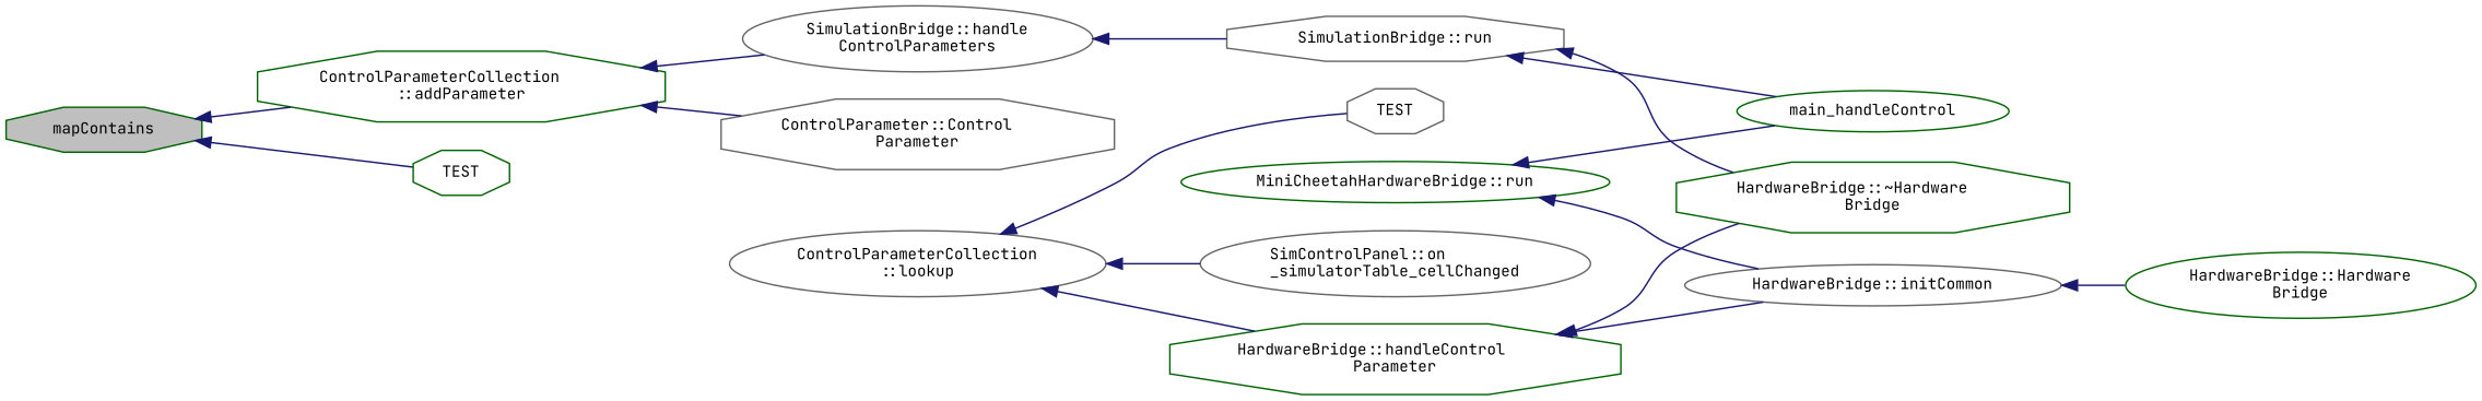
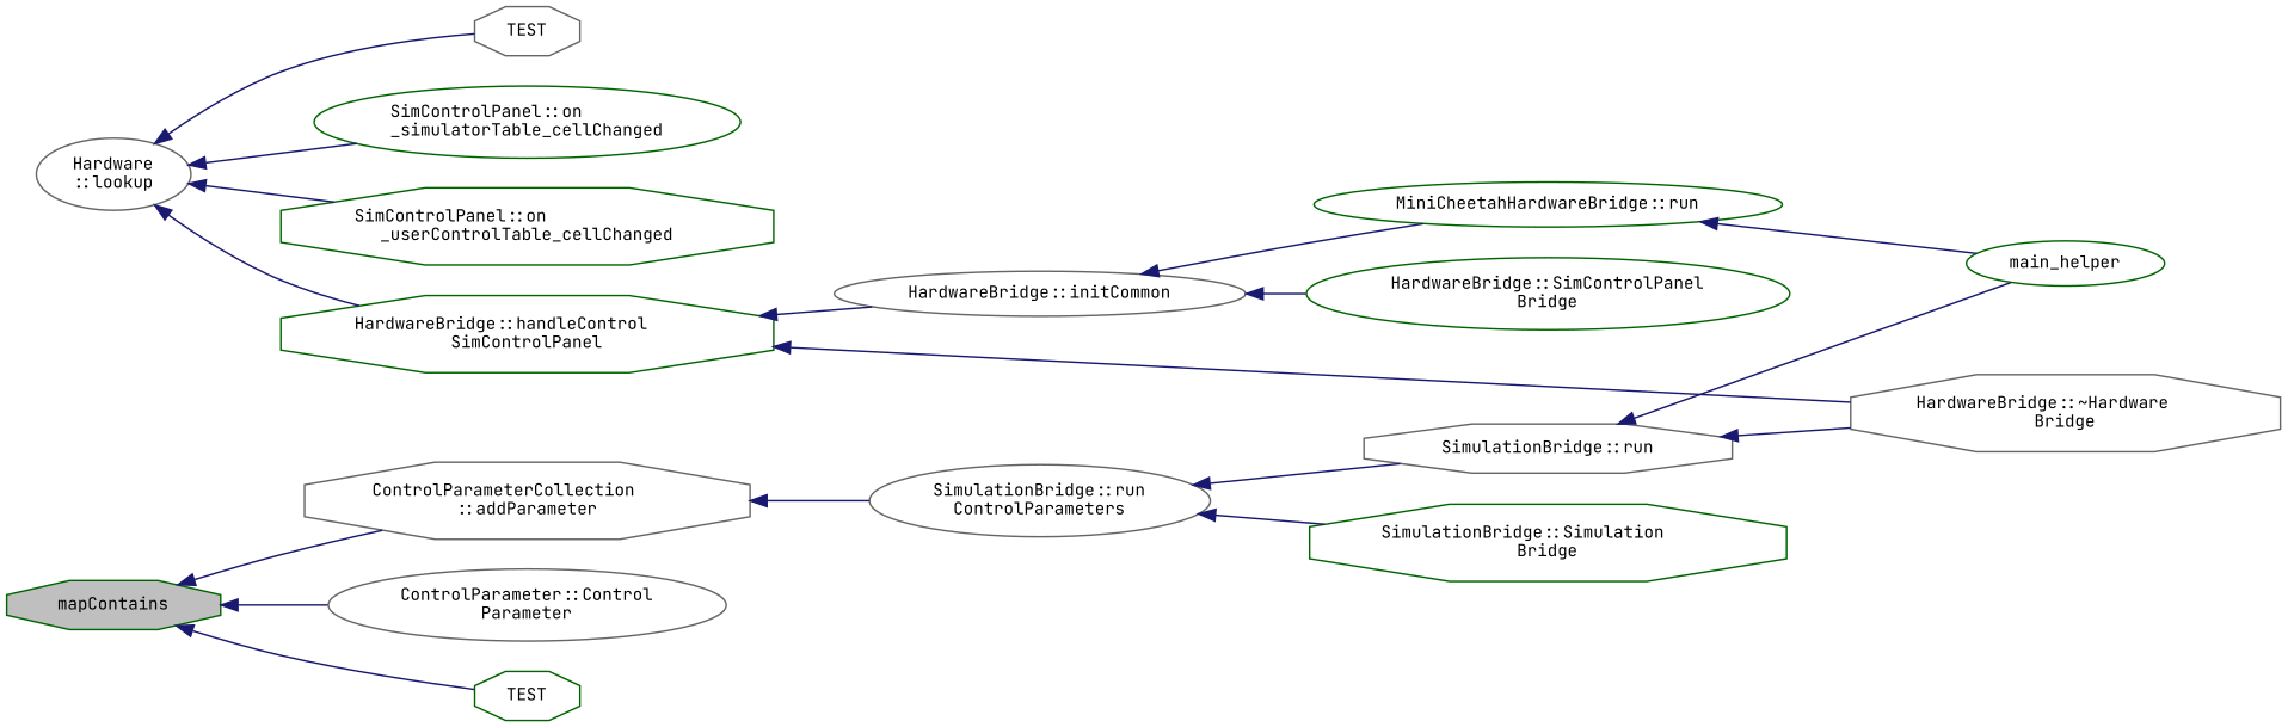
  digraph {
    fontname="JetBrains Mono"
    rankdir=LR
    node [color=darkgreen fillcolor=white fontname="JetBrains Mono" fontsize=10 shape=octagon style=filled]
    edge [color=midnightblue dir=back fontname="JetBrains Mono" fontsize=10 labelfontname=FreeSans labelfontsize=10 style=solid]
    n1 [fillcolor=grey75 fontcolor=black height=0.2 label=mapContains width=0.4]
-   n2 [height=0.2 label="ControlParameterCollection\l::addParameter" width=0.4]
+   n2 [color=gray40 height=0.2 label="ControlParameterCollection\l::addParameter" width=0.4]
    n3 [height=0.2 label=TEST width=0.4]
-   n4 [color=gray40 height=0.2 label="ControlParameter::Control\lParameter" width=0.4]
-   n5 [color=gray40 height=0.2 label="SimulationBridge::handle\lControlParameters" shape=ellipse width=0.4]
-   n6 [color=gray40 height=0.2 label="ControlParameterCollection\l::lookup" shape=ellipse width=0.4]
-   n7 [height=0.2 label="HardwareBridge::handleControl\lParameter" width=0.4]
-   n8 [color=gray40 height=0.2 label="SimControlPanel::on\l_simulatorTable_cellChanged" shape=ellipse width=0.4]
+   n4 [color=gray40 height=0.2 label="ControlParameter::Control\lParameter" shape=ellipse width=0.4]
+   n5 [color=gray40 height=0.2 label="SimulationBridge::run\lControlParameters" shape=ellipse width=0.4]
+   n6 [color=gray40 height=0.2 label="Hardware\l::lookup" shape=ellipse width=0.4]
+   n7 [height=0.2 label="HardwareBridge::handleControl\lSimControlPanel" width=0.4]
+   n8 [height=0.2 label="SimControlPanel::on\l_simulatorTable_cellChanged" shape=ellipse width=0.4]
+   n9 [height=0.2 label="SimControlPanel::on\l_userControlTable_cellChanged" width=0.4]
    n10 [color=gray40 height=0.2 label=TEST width=0.4]
    n11 [color=gray40 height=0.2 label="HardwareBridge::initCommon" shape=ellipse width=0.4]
-   n12 [height=0.2 label="HardwareBridge::~Hardware\lBridge" width=0.4]
+   n12 [color=gray40 height=0.2 label="HardwareBridge::~Hardware\lBridge" width=0.4]
    n13 [color=gray40 height=0.2 label="SimulationBridge::run" width=0.4]
+   n14 [height=0.2 label="SimulationBridge::Simulation\lBridge" width=0.4]
    n15 [height=0.2 label="MiniCheetahHardwareBridge::run" shape=ellipse width=0.4]
-   n16 [height=0.2 label="HardwareBridge::Hardware\lBridge" shape=ellipse width=0.4]
-   n17 [height=0.2 label=main_handleControl shape=ellipse width=0.4]
+   n16 [height=0.2 label="HardwareBridge::SimControlPanel\lBridge" shape=ellipse width=0.4]
+   n17 [height=0.2 label=main_helper shape=ellipse width=0.4]
    n1 -> n2
    n1 -> n3
-   n2 -> n4
+   n1 -> n4
    n2 -> n5
    n5 -> n13
+   n5 -> n14
    n6 -> n7
    n6 -> n8
+   n6 -> n9
    n6 -> n10
    n7 -> n11
    n7 -> n12
-   n15 -> n11
+   n11 -> n15
    n11 -> n16
    n13 -> n12
    n13 -> n17
    n15 -> n17
  }
